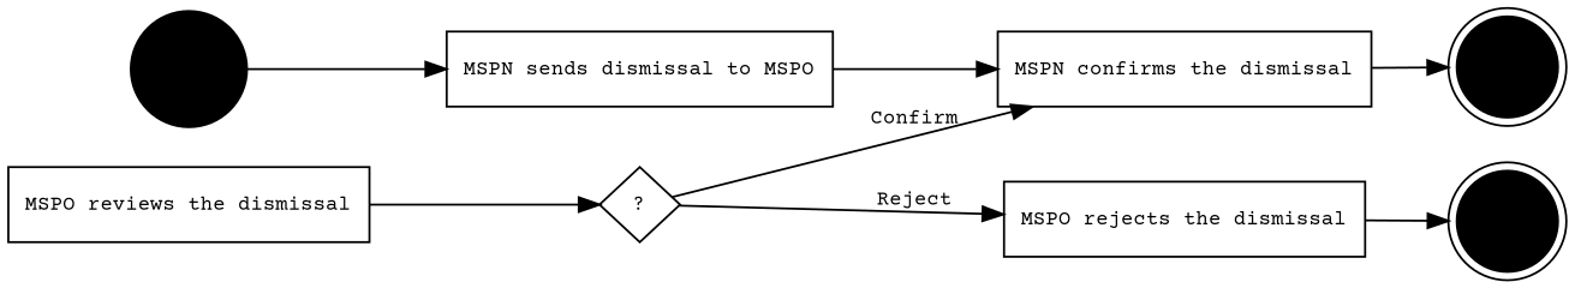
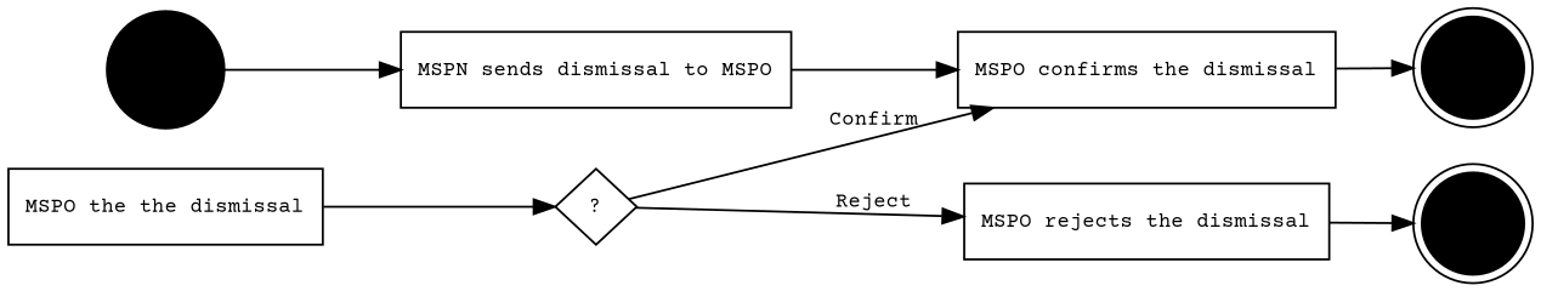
  digraph {
    fontname="Courier Prime"
    rankdir=LR
    node [fontname="Courier Prime" fontsize=10 shape=box]
    edge [fontname="Courier Prime" fontsize=10]
    Start [fillcolor=black shape=circle style=filled width=0.5]
    n2 [label="MSPN sends dismissal to MSPO"]
-   n3 [label="MSPN confirms the dismissal"]
+   n3 [label="MSPO confirms the dismissal"]
    End1 [fillcolor=black shape=doublecircle style=filled width=0.5]
    End2 [fillcolor=black shape=doublecircle style=filled width=0.5]
    n6 [height=0.5 label="?" shape=diamond width=0.5]
    n7 [label="MSPO rejects the dismissal"]
-   n8 [label="MSPO reviews the dismissal"]
+   n8 [label="MSPO the the dismissal"]
    Start -> n2
    n2 -> n3
    n3 -> End2
    n6 -> n3 [label=Confirm]
    n6 -> n7 [label=Reject]
    n7 -> End1
    n8 -> n6
  }
